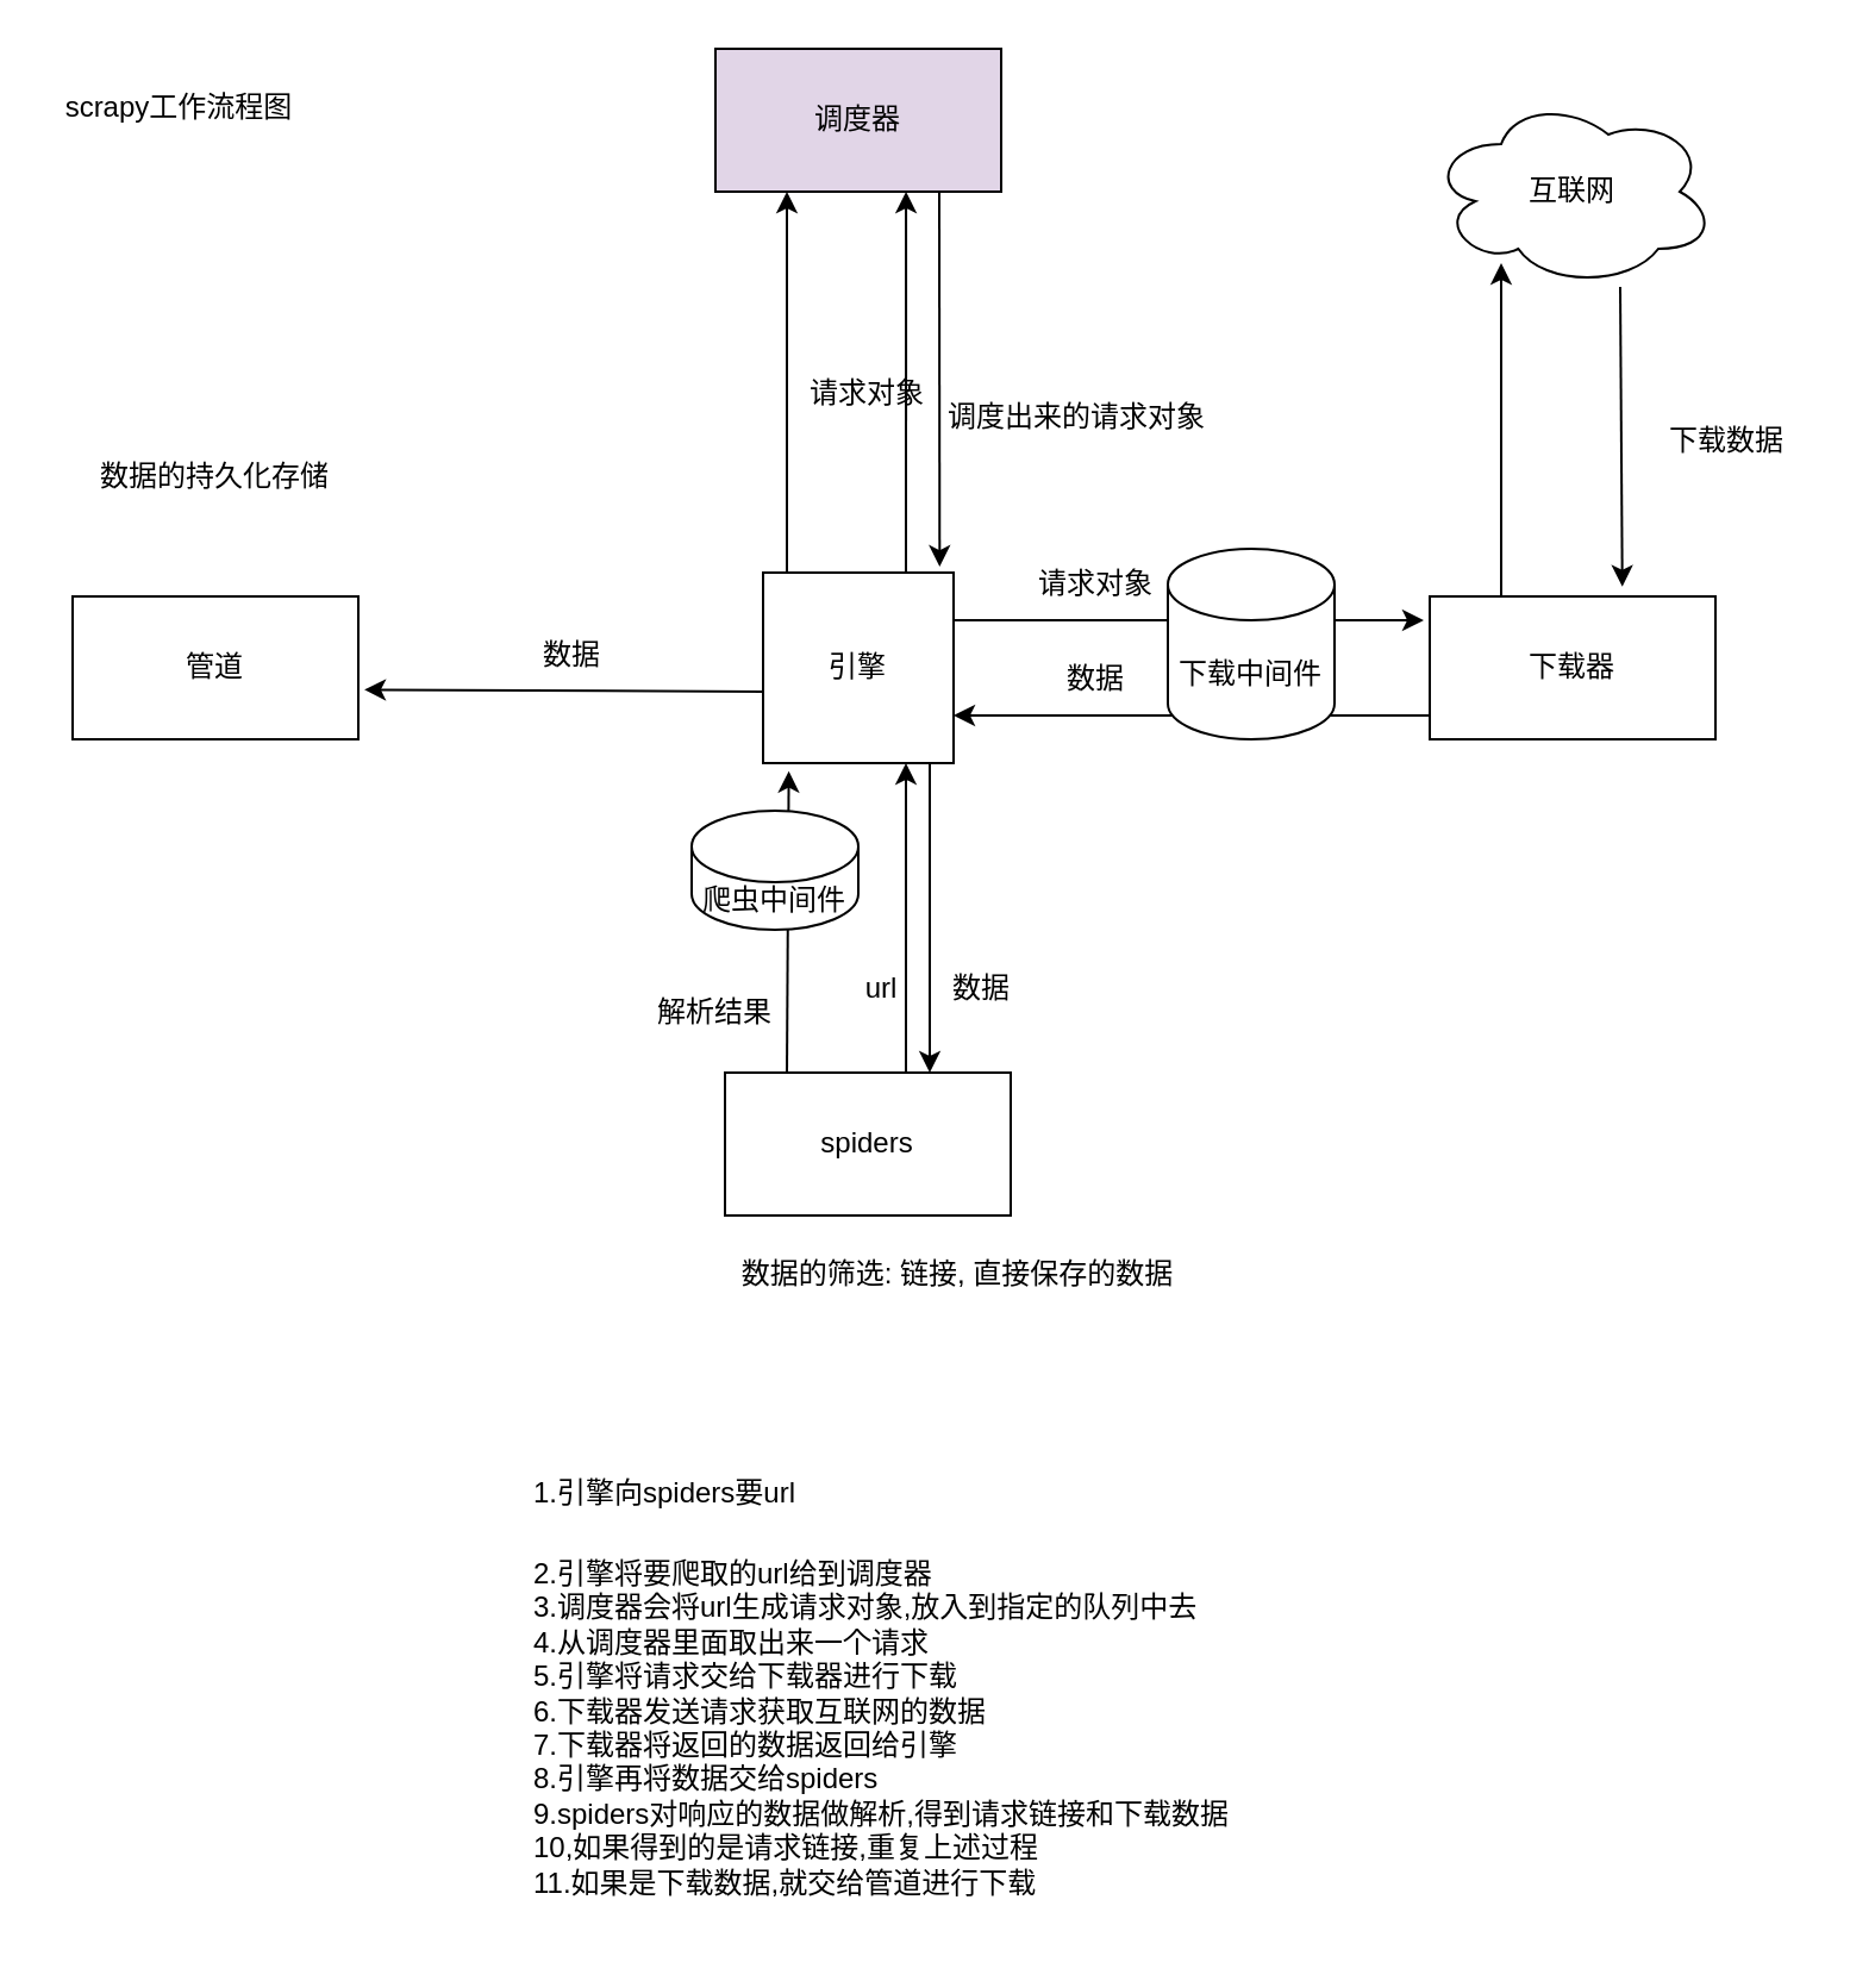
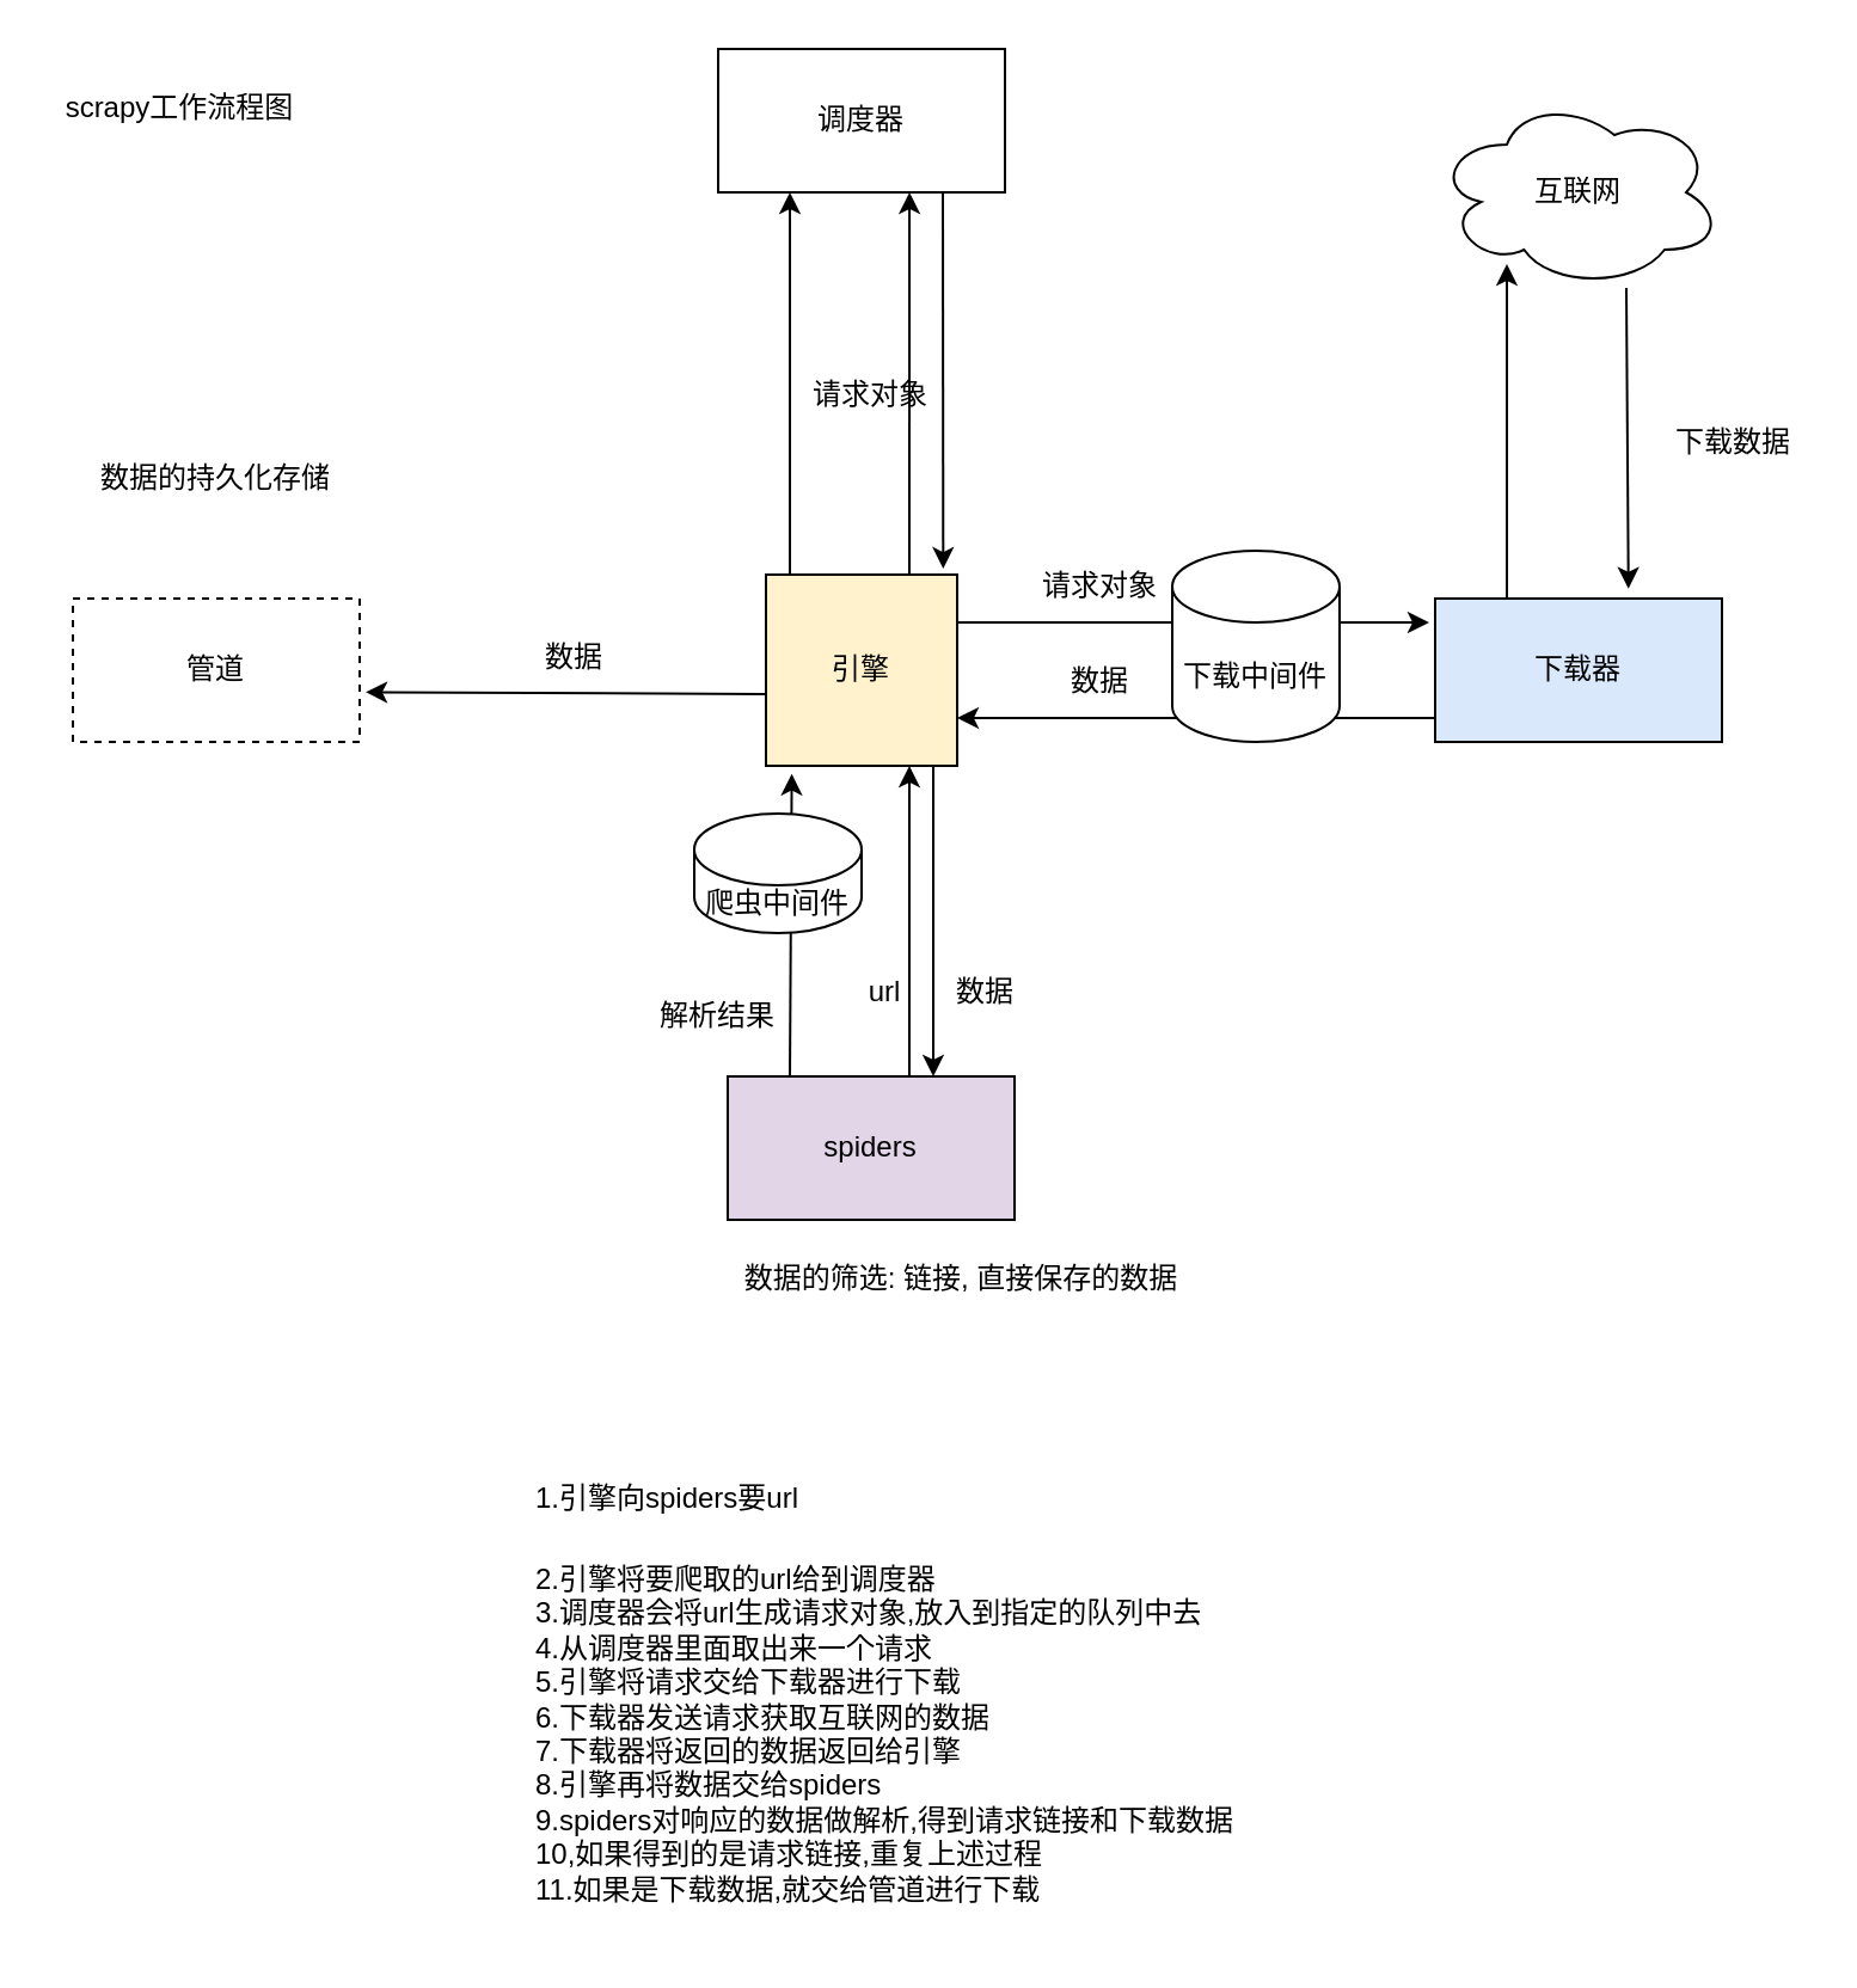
  <mxCell id="0" />
  <mxCell id="1" parent="0" />
  <mxCell id="2" value="scrapy工作流程图" style="text;html=1;strokeColor=none;fillColor=none;align=center;verticalAlign=middle;whiteSpace=wrap;rounded=0;" vertex="1" parent="1"><mxGeometry x="20" y="30" width="110" height="30" as="geometry" /></mxCell>
- <mxCell id="3" value="引擎" style="whiteSpace=wrap;html=1;aspect=fixed;" vertex="1" parent="1"><mxGeometry x="320" y="240" width="80" height="80" as="geometry" /></mxCell>
- <mxCell id="4" value="调度器" style="rounded=0;whiteSpace=wrap;html=1;fillColor=#e1d5e7;" vertex="1" parent="1"><mxGeometry x="300" y="20" width="120" height="60" as="geometry" /></mxCell>
- <mxCell id="5" value="下载器" style="rounded=0;whiteSpace=wrap;html=1;" vertex="1" parent="1"><mxGeometry x="600" y="250" width="120" height="60" as="geometry" /></mxCell>
- <mxCell id="6" value="spiders" style="rounded=0;whiteSpace=wrap;html=1;" vertex="1" parent="1"><mxGeometry x="304" y="450" width="120" height="60" as="geometry" /></mxCell>
- <mxCell id="7" value="管道" style="rounded=0;whiteSpace=wrap;html=1;" vertex="1" parent="1"><mxGeometry x="30" y="250" width="120" height="60" as="geometry" /></mxCell>
+ <mxCell id="3" value="引擎" style="whiteSpace=wrap;html=1;aspect=fixed;fillColor=#fff2cc;" vertex="1" parent="1"><mxGeometry x="320" y="240" width="80" height="80" as="geometry" /></mxCell>
+ <mxCell id="4" value="调度器" style="rounded=0;whiteSpace=wrap;html=1;" vertex="1" parent="1"><mxGeometry x="300" y="20" width="120" height="60" as="geometry" /></mxCell>
+ <mxCell id="5" value="下载器" style="rounded=0;whiteSpace=wrap;html=1;fillColor=#dae8fc;" vertex="1" parent="1"><mxGeometry x="600" y="250" width="120" height="60" as="geometry" /></mxCell>
+ <mxCell id="6" value="spiders" style="rounded=0;whiteSpace=wrap;html=1;fillColor=#e1d5e7;" vertex="1" parent="1"><mxGeometry x="304" y="450" width="120" height="60" as="geometry" /></mxCell>
+ <mxCell id="7" value="管道" style="rounded=0;whiteSpace=wrap;html=1;dashed=1;" vertex="1" parent="1"><mxGeometry x="30" y="250" width="120" height="60" as="geometry" /></mxCell>
  <mxCell id="8" value="" style="endArrow=classic;html=1;rounded=0;entryX=0.75;entryY=1;entryDx=0;entryDy=0;" edge="1" parent="1" target="3"><mxGeometry width="50" height="50" relative="1" as="geometry"><mxPoint x="380" y="450" as="sourcePoint" /><mxPoint x="430" y="400" as="targetPoint" /></mxGeometry></mxCell>
  <mxCell id="9" value="url" style="text;html=1;strokeColor=none;fillColor=none;align=center;verticalAlign=middle;whiteSpace=wrap;rounded=0;" vertex="1" parent="1"><mxGeometry x="340" y="400" width="60" height="30" as="geometry" /></mxCell>
  <mxCell id="10" value="" style="endArrow=classic;html=1;rounded=0;entryX=0.667;entryY=1;entryDx=0;entryDy=0;entryPerimeter=0;" edge="1" parent="1" target="4"><mxGeometry width="50" height="50" relative="1" as="geometry"><mxPoint x="380" y="240" as="sourcePoint" /><mxPoint x="430" y="190" as="targetPoint" /></mxGeometry></mxCell>
  <mxCell id="11" value="请求对象" style="text;html=1;strokeColor=none;fillColor=none;align=center;verticalAlign=middle;whiteSpace=wrap;rounded=0;" vertex="1" parent="1"><mxGeometry x="334" y="150" width="60" height="30" as="geometry" /></mxCell>
  <mxCell id="12" value="" style="endArrow=classic;html=1;rounded=0;entryX=0.927;entryY=-0.031;entryDx=0;entryDy=0;entryPerimeter=0;" edge="1" parent="1" target="3"><mxGeometry width="50" height="50" relative="1" as="geometry"><mxPoint x="394" y="80" as="sourcePoint" /><mxPoint x="444" y="30" as="targetPoint" /></mxGeometry></mxCell>
- <mxCell id="13" value="调度出来的请求对象" style="text;html=1;strokeColor=none;fillColor=none;align=center;verticalAlign=middle;whiteSpace=wrap;rounded=0;" vertex="1" parent="1"><mxGeometry x="394" y="160" width="116" height="30" as="geometry" /></mxCell>
  <mxCell id="14" value="互联网" style="ellipse;shape=cloud;whiteSpace=wrap;html=1;" vertex="1" parent="1"><mxGeometry x="600" y="40" width="120" height="80" as="geometry" /></mxCell>
  <mxCell id="15" value="" style="endArrow=classic;html=1;rounded=0;entryX=-0.021;entryY=0.167;entryDx=0;entryDy=0;entryPerimeter=0;" edge="1" parent="1" target="5"><mxGeometry width="50" height="50" relative="1" as="geometry"><mxPoint x="400" y="260" as="sourcePoint" /><mxPoint x="450" y="210" as="targetPoint" /></mxGeometry></mxCell>
  <mxCell id="16" value="请求对象" style="text;html=1;strokeColor=none;fillColor=none;align=center;verticalAlign=middle;whiteSpace=wrap;rounded=0;" vertex="1" parent="1"><mxGeometry x="430" y="230" width="60" height="30" as="geometry" /></mxCell>
  <mxCell id="17" value="" style="endArrow=classic;html=1;rounded=0;entryX=0.25;entryY=0.875;entryDx=0;entryDy=0;entryPerimeter=0;" edge="1" parent="1" target="14"><mxGeometry width="50" height="50" relative="1" as="geometry"><mxPoint x="630" y="250" as="sourcePoint" /><mxPoint x="680" y="200" as="targetPoint" /></mxGeometry></mxCell>
  <mxCell id="18" value="" style="endArrow=classic;html=1;rounded=0;entryX=0.674;entryY=-0.069;entryDx=0;entryDy=0;entryPerimeter=0;" edge="1" parent="1" target="5"><mxGeometry width="50" height="50" relative="1" as="geometry"><mxPoint x="680" y="120" as="sourcePoint" /><mxPoint x="730" y="70" as="targetPoint" /></mxGeometry></mxCell>
  <mxCell id="19" value="下载数据" style="text;html=1;strokeColor=none;fillColor=none;align=center;verticalAlign=middle;whiteSpace=wrap;rounded=0;" vertex="1" parent="1"><mxGeometry x="695" y="170" width="60" height="30" as="geometry" /></mxCell>
  <mxCell id="20" value="" style="endArrow=classic;html=1;rounded=0;entryX=1;entryY=0.75;entryDx=0;entryDy=0;" edge="1" parent="1" target="3"><mxGeometry width="50" height="50" relative="1" as="geometry"><mxPoint x="600" y="300" as="sourcePoint" /><mxPoint x="650" y="250" as="targetPoint" /></mxGeometry></mxCell>
  <mxCell id="21" value="数据" style="text;html=1;strokeColor=none;fillColor=none;align=center;verticalAlign=middle;whiteSpace=wrap;rounded=0;" vertex="1" parent="1"><mxGeometry x="430" y="270" width="60" height="30" as="geometry" /></mxCell>
  <mxCell id="22" value="" style="endArrow=classic;html=1;rounded=0;" edge="1" parent="1"><mxGeometry width="50" height="50" relative="1" as="geometry"><mxPoint x="390" y="320" as="sourcePoint" /><mxPoint x="390" y="450" as="targetPoint" /></mxGeometry></mxCell>
  <mxCell id="23" value="数据" style="text;html=1;strokeColor=none;fillColor=none;align=center;verticalAlign=middle;whiteSpace=wrap;rounded=0;" vertex="1" parent="1"><mxGeometry x="382" y="400" width="60" height="30" as="geometry" /></mxCell>
  <mxCell id="24" value="数据的筛选: 链接, 直接保存的数据" style="text;html=1;strokeColor=none;fillColor=none;align=center;verticalAlign=middle;whiteSpace=wrap;rounded=0;" vertex="1" parent="1"><mxGeometry x="294" y="520" width="216" height="30" as="geometry" /></mxCell>
  <mxCell id="25" value="" style="endArrow=classic;html=1;rounded=0;entryX=0.135;entryY=1.042;entryDx=0;entryDy=0;entryPerimeter=0;" edge="1" parent="1" target="3"><mxGeometry width="50" height="50" relative="1" as="geometry"><mxPoint x="330" y="450" as="sourcePoint" /><mxPoint x="380" y="400" as="targetPoint" /></mxGeometry></mxCell>
  <mxCell id="26" value="解析结果" style="text;html=1;strokeColor=none;fillColor=none;align=center;verticalAlign=middle;whiteSpace=wrap;rounded=0;" vertex="1" parent="1"><mxGeometry x="270" y="410" width="60" height="30" as="geometry" /></mxCell>
  <mxCell id="27" value="" style="endArrow=classic;html=1;rounded=0;entryX=0.25;entryY=1;entryDx=0;entryDy=0;" edge="1" parent="1" target="4"><mxGeometry width="50" height="50" relative="1" as="geometry"><mxPoint x="330" y="240" as="sourcePoint" /><mxPoint x="380" y="190" as="targetPoint" /></mxGeometry></mxCell>
  <mxCell id="28" value="" style="endArrow=classic;html=1;rounded=0;entryX=1.021;entryY=0.653;entryDx=0;entryDy=0;entryPerimeter=0;" edge="1" parent="1" target="7"><mxGeometry width="50" height="50" relative="1" as="geometry"><mxPoint x="320" y="290" as="sourcePoint" /><mxPoint x="370" y="240" as="targetPoint" /></mxGeometry></mxCell>
  <mxCell id="29" value="数据" style="text;html=1;strokeColor=none;fillColor=none;align=center;verticalAlign=middle;whiteSpace=wrap;rounded=0;" vertex="1" parent="1"><mxGeometry x="210" y="260" width="60" height="30" as="geometry" /></mxCell>
  <mxCell id="30" value="数据的持久化存储" style="text;html=1;strokeColor=none;fillColor=none;align=center;verticalAlign=middle;whiteSpace=wrap;rounded=0;" vertex="1" parent="1"><mxGeometry x="30" y="185" width="120" height="30" as="geometry" /></mxCell>
  <mxCell id="31" value="&lt;h1 style=&quot;text-align: left;&quot;&gt;&lt;span style=&quot;font-size: 12px; font-weight: 400;&quot;&gt;1.引擎向spiders要url&lt;/span&gt;&lt;/h1&gt;&lt;div style=&quot;text-align: left;&quot;&gt;&lt;span style=&quot;font-size: 12px; font-weight: 400;&quot;&gt;2.引擎将要爬取的url给到调度器&lt;/span&gt;&lt;/div&gt;&lt;div style=&quot;text-align: left;&quot;&gt;&lt;span style=&quot;font-size: 12px; font-weight: 400;&quot;&gt;3.调度器会将url生成请求对象,放入到指定的队列中去&lt;/span&gt;&lt;/div&gt;&lt;div style=&quot;text-align: left;&quot;&gt;&lt;span style=&quot;font-size: 12px; font-weight: 400;&quot;&gt;4.从调度器里面取出来一个请求&lt;/span&gt;&lt;/div&gt;&lt;div style=&quot;text-align: left;&quot;&gt;&lt;span style=&quot;font-size: 12px; font-weight: 400;&quot;&gt;5.引擎将请求交给下载器进行下载&lt;/span&gt;&lt;/div&gt;&lt;div style=&quot;text-align: left;&quot;&gt;&lt;span style=&quot;font-size: 12px; font-weight: 400;&quot;&gt;6.下载器发送请求获取互联网的数据&lt;/span&gt;&lt;/div&gt;&lt;div style=&quot;text-align: left;&quot;&gt;&lt;span style=&quot;font-size: 12px; font-weight: 400;&quot;&gt;7.下载器将返回的数据返回给引擎&lt;/span&gt;&lt;/div&gt;&lt;div style=&quot;text-align: left;&quot;&gt;&lt;span style=&quot;font-size: 12px; font-weight: 400;&quot;&gt;8.引擎再将数据交给spiders&lt;/span&gt;&lt;/div&gt;&lt;div style=&quot;text-align: left;&quot;&gt;&lt;span style=&quot;font-size: 12px; font-weight: 400;&quot;&gt;9.spiders对响应的数据做解析,得到请求链接和下载数据&lt;/span&gt;&lt;/div&gt;&lt;div style=&quot;text-align: left;&quot;&gt;&lt;span style=&quot;font-size: 12px; font-weight: 400;&quot;&gt;10,如果得到的是请求链接,重复上述过程&lt;/span&gt;&lt;/div&gt;&lt;div style=&quot;text-align: left;&quot;&gt;&lt;span style=&quot;font-size: 12px; font-weight: 400;&quot;&gt;11.如果是下载数据,就交给管道进行下载&lt;/span&gt;&lt;/div&gt;" style="text;html=1;strokeColor=none;fillColor=none;align=center;verticalAlign=middle;whiteSpace=wrap;rounded=0;" vertex="1" parent="1"><mxGeometry x="50" y="580" width="640" height="230" as="geometry" /></mxCell>
  <mxCell id="32" value="下载中间件" style="shape=cylinder3;whiteSpace=wrap;html=1;boundedLbl=1;backgroundOutline=1;size=15;" vertex="1" parent="1"><mxGeometry x="490" y="230" width="70" height="80" as="geometry" /></mxCell>
  <mxCell id="33" value="爬虫中间件" style="shape=cylinder3;whiteSpace=wrap;html=1;boundedLbl=1;backgroundOutline=1;size=15;" vertex="1" parent="1"><mxGeometry x="290" y="340" width="70" height="50" as="geometry" /></mxCell>
